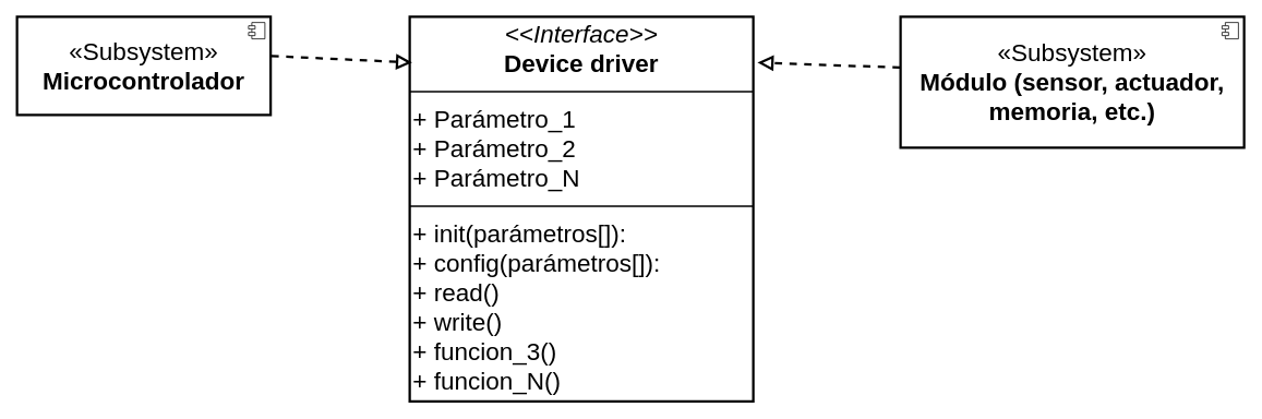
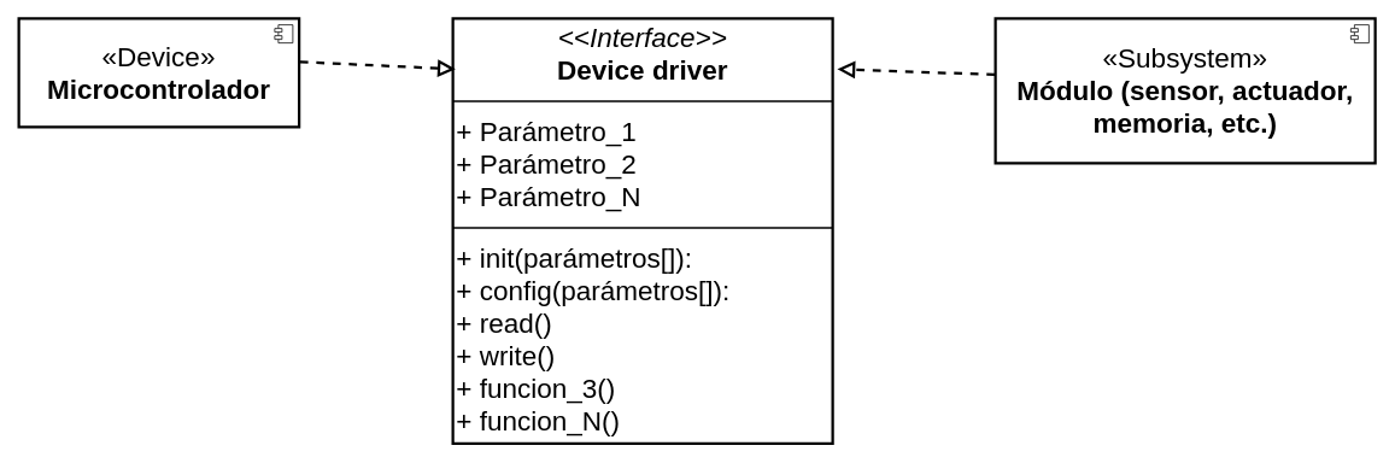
  <mxCell id="0" />
  <mxCell id="1" parent="0" />
  <mxCell id="2" value="&lt;p style=&quot;margin: 4px 0px 0px; text-align: center; font-size: 30px;&quot;&gt;&lt;i style=&quot;font-size: 30px;&quot;&gt;&amp;lt;&amp;lt;Interface&amp;gt;&amp;gt;&lt;/i&gt;&lt;br style=&quot;font-size: 30px;&quot;&gt;&lt;b style=&quot;font-size: 30px;&quot;&gt;Device driver&lt;/b&gt;&lt;/p&gt;&lt;hr style=&quot;border-style: solid; font-size: 30px;&quot;&gt;&lt;p style=&quot;margin: 0px 0px 0px 4px; font-size: 30px;&quot;&gt;+ Parámetro_1&lt;br style=&quot;font-size: 30px;&quot;&gt;+&amp;nbsp;&lt;span style=&quot;background-color: initial; font-size: 30px;&quot;&gt;Parámetro_2&lt;/span&gt;&lt;/p&gt;&lt;p style=&quot;margin: 0px 0px 0px 4px; font-size: 30px;&quot;&gt;&lt;span style=&quot;background-color: initial; font-size: 30px;&quot;&gt;+ Parámetro_N&lt;/span&gt;&lt;/p&gt;&lt;hr style=&quot;border-style: solid; font-size: 30px;&quot;&gt;&lt;p style=&quot;margin: 0px 0px 0px 4px; font-size: 30px;&quot;&gt;+ init(parámetros[]):&amp;nbsp;&lt;br style=&quot;font-size: 30px;&quot;&gt;+ config(&lt;span style=&quot;background-color: initial; font-size: 30px;&quot;&gt;parámetros[]&lt;/span&gt;&lt;span style=&quot;background-color: initial; font-size: 30px;&quot;&gt;):&lt;/span&gt;&lt;/p&gt;&lt;p style=&quot;margin: 0px 0px 0px 4px; font-size: 30px;&quot;&gt;+ read()&lt;/p&gt;&lt;p style=&quot;margin: 0px 0px 0px 4px; font-size: 30px;&quot;&gt;+ write()&lt;/p&gt;&lt;p style=&quot;margin: 0px 0px 0px 4px; font-size: 30px;&quot;&gt;+ funcion_3()&lt;/p&gt;&lt;p style=&quot;margin: 0px 0px 0px 4px; font-size: 30px;&quot;&gt;+ funcion_N()&lt;/p&gt;" style="verticalAlign=top;align=left;overflow=fill;html=1;whiteSpace=wrap;fontSize=30;strokeWidth=3;" vertex="1" parent="1"><mxGeometry x="500" y="20" width="420" height="470" as="geometry" /></mxCell>
- <mxCell id="3" value="«Subsystem»&lt;br style=&quot;font-size: 30px;&quot;&gt;&lt;b style=&quot;font-size: 30px;&quot;&gt;Microcontrolador&lt;/b&gt;" style="html=1;dropTarget=0;whiteSpace=wrap;fontSize=30;strokeWidth=3;" vertex="1" parent="1"><mxGeometry x="20" y="20" width="310" height="120" as="geometry" /></mxCell>
+ <mxCell id="3" value="«Device»&lt;br style=&quot;font-size: 30px;&quot;&gt;&lt;b style=&quot;font-size: 30px;&quot;&gt;Microcontrolador&lt;/b&gt;" style="html=1;dropTarget=0;whiteSpace=wrap;fontSize=30;strokeWidth=3;" vertex="1" parent="1"><mxGeometry x="20" y="20" width="310" height="120" as="geometry" /></mxCell>
  <mxCell id="4" value="" style="shape=module;jettyWidth=8;jettyHeight=4;" vertex="1" parent="3"><mxGeometry x="1" width="20" height="20" relative="1" as="geometry"><mxPoint x="-27" y="7" as="offset" /></mxGeometry></mxCell>
  <mxCell id="5" value="" style="endArrow=block;dashed=1;endFill=0;endSize=12;html=1;rounded=0;strokeWidth=3;exitX=-0.002;exitY=0.388;exitDx=0;exitDy=0;exitPerimeter=0;entryX=1.012;entryY=0.119;entryDx=0;entryDy=0;entryPerimeter=0;" edge="1" parent="1" source="7" target="2"><mxGeometry width="160" relative="1" as="geometry"><mxPoint x="1100" y="80" as="sourcePoint" /><mxPoint x="1050" y="-60" as="targetPoint" /></mxGeometry></mxCell>
  <mxCell id="6" value="" style="endArrow=block;dashed=1;endFill=0;endSize=12;html=1;rounded=0;strokeWidth=3;entryX=0.007;entryY=0.119;entryDx=0;entryDy=0;entryPerimeter=0;" edge="1" parent="1" target="2"><mxGeometry width="160" relative="1" as="geometry"><mxPoint x="331" y="68" as="sourcePoint" /><mxPoint x="490" y="80" as="targetPoint" /></mxGeometry></mxCell>
  <mxCell id="7" value="«Subsystem»&lt;br style=&quot;font-size: 30px;&quot;&gt;&lt;b&gt;Módulo (sensor, actuador, memoria, etc.)&lt;/b&gt;" style="html=1;dropTarget=0;whiteSpace=wrap;fontSize=30;strokeWidth=3;" vertex="1" parent="1"><mxGeometry x="1100" y="20" width="420" height="160" as="geometry" /></mxCell>
  <mxCell id="8" value="" style="shape=module;jettyWidth=8;jettyHeight=4;" vertex="1" parent="7"><mxGeometry x="1" width="20" height="20" relative="1" as="geometry"><mxPoint x="-27" y="7" as="offset" /></mxGeometry></mxCell>
